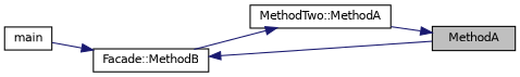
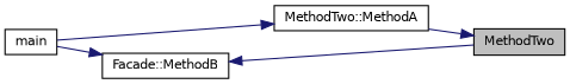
  digraph {
    rankdir=RL
    node [color=black fontname=Helvetica fontsize=10 shape=record]
    edge [color=midnightblue dir=back fontname=Helvetica fontsize=10 labelfontname=Helvetica labelfontsize=10 style=solid]
-   n1 [fillcolor=grey75 fontcolor=black height=0.2 label=MethodA style=filled width=0.4]
+   n1 [fillcolor=grey75 fontcolor=black height=0.2 label=MethodTwo style=filled width=0.4]
    n2 [height=0.2 label="MethodTwo::MethodA" width=0.4]
    n3 [height=0.2 label=main width=0.4]
    n4 [height=0.2 label="Facade::MethodB" width=0.4]
    n1 -> n2
-   n2 -> n4
+   n2 -> n3
    n4 -> n1
    n4 -> n3
  }
